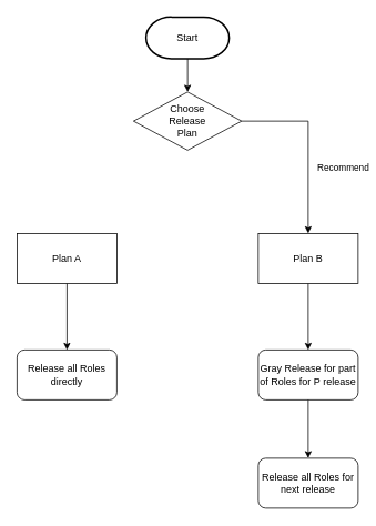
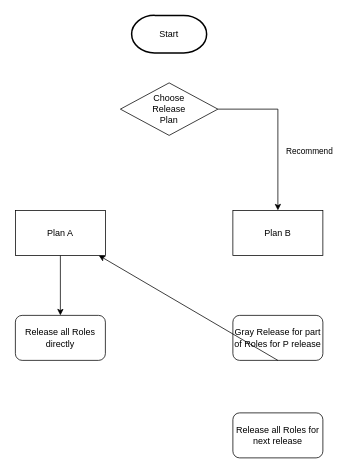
  <mxCell id="0" />
  <mxCell id="1" parent="0" />
  <mxCell id="2" value="Release all Roles directly" style="rounded=1;whiteSpace=wrap;html=1;" vertex="1" parent="1"><mxGeometry x="20" y="420" width="120" height="60" as="geometry" /></mxCell>
  <mxCell id="3" value="Gray Release for part of Roles for P release" style="rounded=1;whiteSpace=wrap;html=1;" vertex="1" parent="1"><mxGeometry x="310" y="420" width="120" height="60" as="geometry" /></mxCell>
- <mxCell id="4" value="" style="endArrow=classic;html=1;rounded=0;exitX=0.5;exitY=1;exitDx=0;exitDy=0;entryX=0.5;entryY=0;entryDx=0;entryDy=0;" edge="1" parent="1" source="3" target="5"><mxGeometry width="50" height="50" relative="1" as="geometry"><mxPoint x="240" y="460" as="sourcePoint" /><mxPoint x="100" y="530" as="targetPoint" /></mxGeometry></mxCell>
+ <mxCell id="4" value="" style="endArrow=classic;html=1;rounded=0;exitX=0.5;exitY=1;exitDx=0;exitDy=0;" edge="1" parent="1" source="3" target="9"><mxGeometry width="50" height="50" relative="1" as="geometry"><mxPoint x="240" y="460" as="sourcePoint" /><mxPoint x="100" y="530" as="targetPoint" /></mxGeometry></mxCell>
  <mxCell id="5" value="Release all Roles for next release" style="rounded=1;whiteSpace=wrap;html=1;" vertex="1" parent="1"><mxGeometry x="310" y="550" width="120" height="60" as="geometry" /></mxCell>
- <mxCell id="6" style="edgeStyle=orthogonalEdgeStyle;rounded=0;orthogonalLoop=1;jettySize=auto;html=1;entryX=0.5;entryY=0;entryDx=0;entryDy=0;" edge="1" parent="1" source="7" target="3"><mxGeometry relative="1" as="geometry" /></mxCell>
  <mxCell id="7" value="Plan B" style="rounded=0;whiteSpace=wrap;html=1;" vertex="1" parent="1"><mxGeometry x="310" y="280" width="120" height="60" as="geometry" /></mxCell>
  <mxCell id="8" style="edgeStyle=orthogonalEdgeStyle;rounded=0;orthogonalLoop=1;jettySize=auto;html=1;exitX=0.5;exitY=1;exitDx=0;exitDy=0;entryX=0.5;entryY=0;entryDx=0;entryDy=0;" edge="1" parent="1" source="9" target="2"><mxGeometry relative="1" as="geometry" /></mxCell>
  <mxCell id="9" value="Plan A" style="rounded=0;whiteSpace=wrap;html=1;" vertex="1" parent="1"><mxGeometry x="20" y="280" width="120" height="60" as="geometry" /></mxCell>
  <mxCell id="10" value="" style="edgeStyle=orthogonalEdgeStyle;rounded=0;orthogonalLoop=1;jettySize=auto;html=1;entryX=0.5;entryY=0;entryDx=0;entryDy=0;" edge="1" parent="1" source="12" target="7"><mxGeometry relative="1" as="geometry" /></mxCell>
  <mxCell id="11" value="Recommend" style="edgeLabel;html=1;align=center;verticalAlign=middle;resizable=0;points=[];" vertex="1" connectable="0" parent="10"><mxGeometry x="-0.244" y="-1" relative="1" as="geometry"><mxPoint x="42" y="54" as="offset" /></mxGeometry></mxCell>
  <mxCell id="12" value="Choose &lt;br&gt;Release&lt;br&gt;Plan" style="rhombus;whiteSpace=wrap;html=1;" vertex="1" parent="1"><mxGeometry x="160" y="110" width="130" height="70" as="geometry" /></mxCell>
- <mxCell id="13" style="edgeStyle=orthogonalEdgeStyle;rounded=0;orthogonalLoop=1;jettySize=auto;html=1;exitX=0.5;exitY=1;exitDx=0;exitDy=0;exitPerimeter=0;entryX=0.5;entryY=0;entryDx=0;entryDy=0;" edge="1" parent="1" source="14" target="12"><mxGeometry relative="1" as="geometry" /></mxCell>
  <mxCell id="14" value="Start" style="strokeWidth=2;html=1;shape=mxgraph.flowchart.terminator;whiteSpace=wrap;" vertex="1" parent="1"><mxGeometry x="175" y="20" width="100" height="50" as="geometry" /></mxCell>
